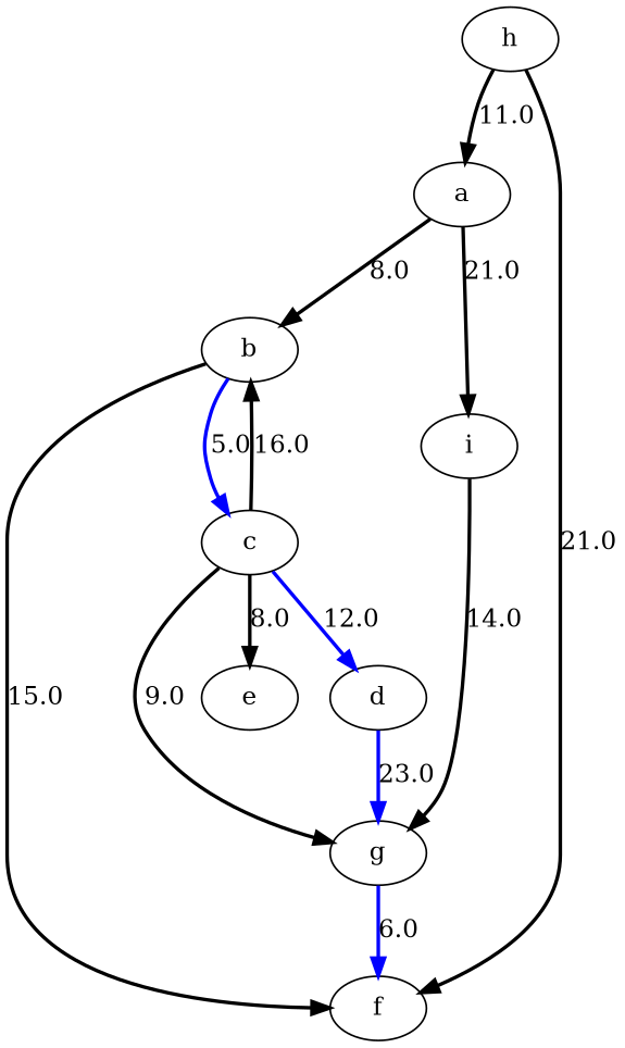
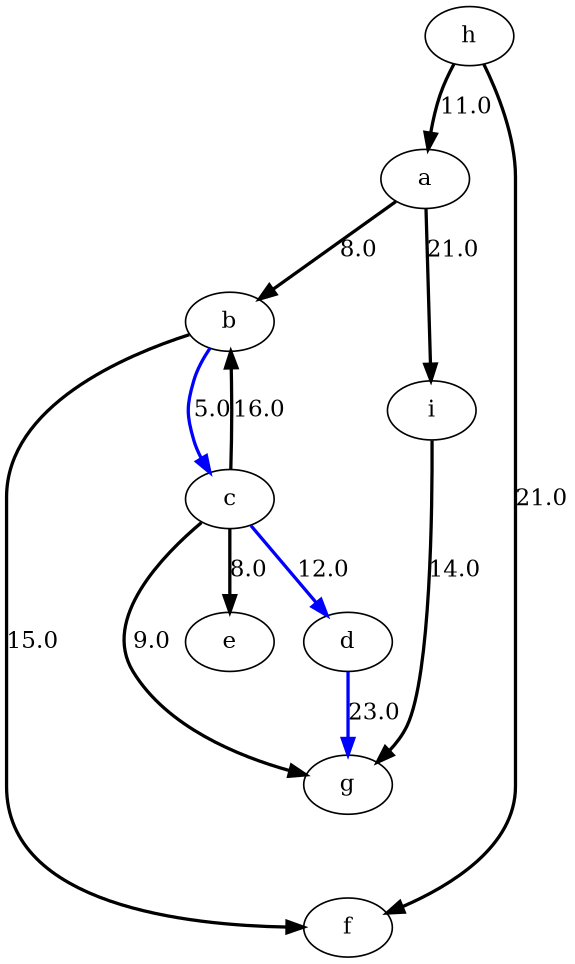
  digraph {
    edge [style=bold]
    a
    b
    i
    f
    c
    g
    e
    d
    h
    a -> b [label=8.0]
    a -> i [label=21.0]
    b -> f [label=15.0]
    b -> c [color=blue label=5.0]
    i -> g [label=14.0]
    c -> b [label=16.0]
    c -> g [label=9.0]
    c -> e [label=8.0]
    c -> d [color=blue label=12.0]
-   g -> f [color=blue label=6.0]
    d -> g [color=blue label=23.0]
    h -> a [label=11.0]
    h -> f [label=21.0]
  }
